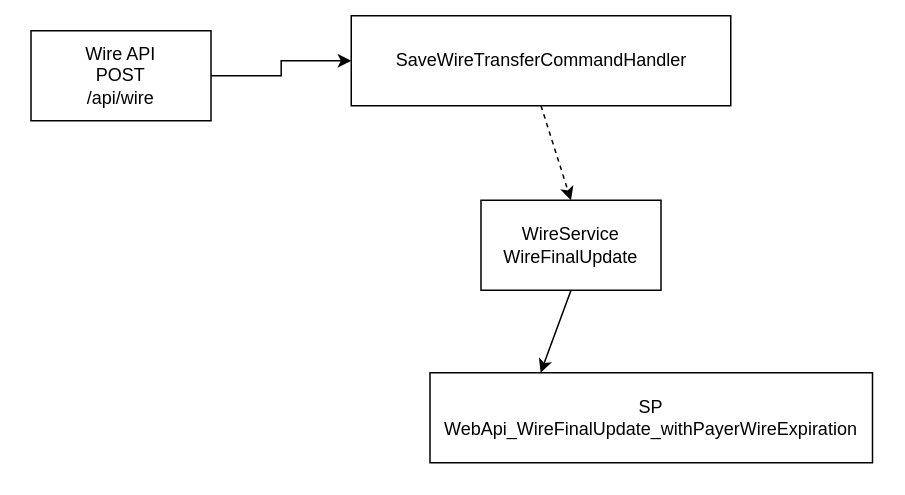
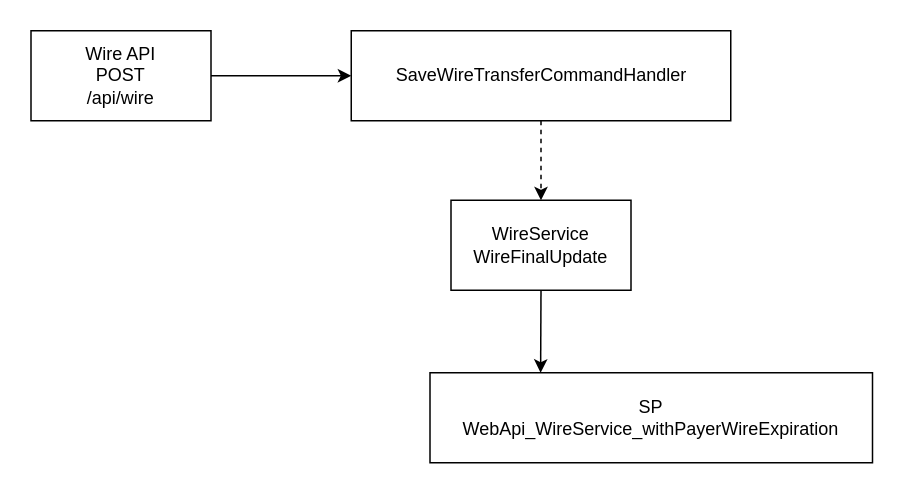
  <mxCell id="0" />
  <mxCell id="1" parent="0" />
- <mxCell id="2" value="SP&lt;br&gt;WebApi_WireFinalUpdate_withPayerWireExpiration" style="rounded=0;whiteSpace=wrap;html=1;" vertex="1" parent="1"><mxGeometry x="286" y="248" width="295" height="60" as="geometry" /></mxCell>
- <mxCell id="3" value="WireService&lt;br&gt;WireFinalUpdate" style="rounded=0;whiteSpace=wrap;html=1;" vertex="1" parent="1"><mxGeometry x="320" y="133" width="120" height="60" as="geometry" /></mxCell>
+ <mxCell id="2" value="SP&lt;br&gt;WebApi_WireService_withPayerWireExpiration" style="rounded=0;whiteSpace=wrap;html=1;" vertex="1" parent="1"><mxGeometry x="286" y="248" width="295" height="60" as="geometry" /></mxCell>
+ <mxCell id="3" value="WireService&lt;br&gt;WireFinalUpdate" style="rounded=0;whiteSpace=wrap;html=1;" vertex="1" parent="1"><mxGeometry x="300" y="133" width="120" height="60" as="geometry" /></mxCell>
  <mxCell id="4" value="" style="endArrow=classic;html=1;rounded=0;exitX=0.5;exitY=1;exitDx=0;exitDy=0;entryX=0.25;entryY=0;entryDx=0;entryDy=0;" edge="1" parent="1" source="3" target="2"><mxGeometry width="50" height="50" relative="1" as="geometry"><mxPoint x="348" y="264" as="sourcePoint" /><mxPoint x="398" y="214" as="targetPoint" /></mxGeometry></mxCell>
- <mxCell id="5" value="SaveWireTransferCommandHandler" style="rounded=0;whiteSpace=wrap;html=1;" vertex="1" parent="1"><mxGeometry x="233.5" y="10" width="253" height="60" as="geometry" /></mxCell>
+ <mxCell id="5" value="SaveWireTransferCommandHandler" style="rounded=0;whiteSpace=wrap;html=1;" vertex="1" parent="1"><mxGeometry x="233.5" y="20" width="253" height="60" as="geometry" /></mxCell>
  <mxCell id="6" value="" style="endArrow=classic;html=1;rounded=0;exitX=0.5;exitY=1;exitDx=0;exitDy=0;entryX=0.5;entryY=0;entryDx=0;entryDy=0;dashed=1;" edge="1" parent="1" source="5" target="3"><mxGeometry width="50" height="50" relative="1" as="geometry"><mxPoint x="348" y="257" as="sourcePoint" /><mxPoint x="398" y="207" as="targetPoint" /></mxGeometry></mxCell>
  <mxCell id="7" value="" style="edgeStyle=orthogonalEdgeStyle;rounded=0;orthogonalLoop=1;jettySize=auto;html=1;" edge="1" parent="1" source="8" target="5"><mxGeometry relative="1" as="geometry" /></mxCell>
  <mxCell id="8" value="Wire API&lt;br&gt;POST&lt;br&gt;/api/wire" style="rounded=0;whiteSpace=wrap;html=1;" vertex="1" parent="1"><mxGeometry x="20" y="20" width="120" height="60" as="geometry" /></mxCell>
